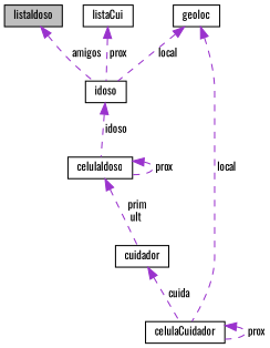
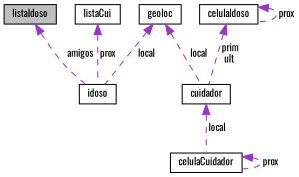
  digraph {
    fontname=Oswald
    node [color=black fillcolor=white fontname=Oswald fontsize=10 shape=record style=filled]
    edge [color=darkorchid3 dir=back fontname=Oswald fontsize=10 labelfontname=Helvetica labelfontsize=10 style=dashed]
    n1 [fillcolor=grey75 fontcolor=black height=0.2 label=listaIdoso width=0.4]
    n2 [height=0.2 label=idoso width=0.4]
    n3 [height=0.2 label=celulaIdoso width=0.4]
    n4 [height=0.2 label=cuidador width=0.4]
    n5 [height=0.2 label=geoloc width=0.4]
    n6 [height=0.2 label=celulaCuidador width=0.4]
    n7 [height=0.2 label=listaCui width=0.4]
    n1 -> n2 [label=" amigos"]
-   n2 -> n3 [label=" idoso"]
    n3 -> n3 [label=" prox"]
    n3 -> n4 [label=" prim\nult"]
-   n4 -> n6 [label=" cuida"]
+   n4 -> n6 [label=" local"]
    n5 -> n2 [label=" local"]
-   n5 -> n6 [label=" local"]
+   n5 -> n4 [label=" local"]
    n6 -> n6 [label=" prox"]
    n7 -> n2 [label=" prox"]
  }
